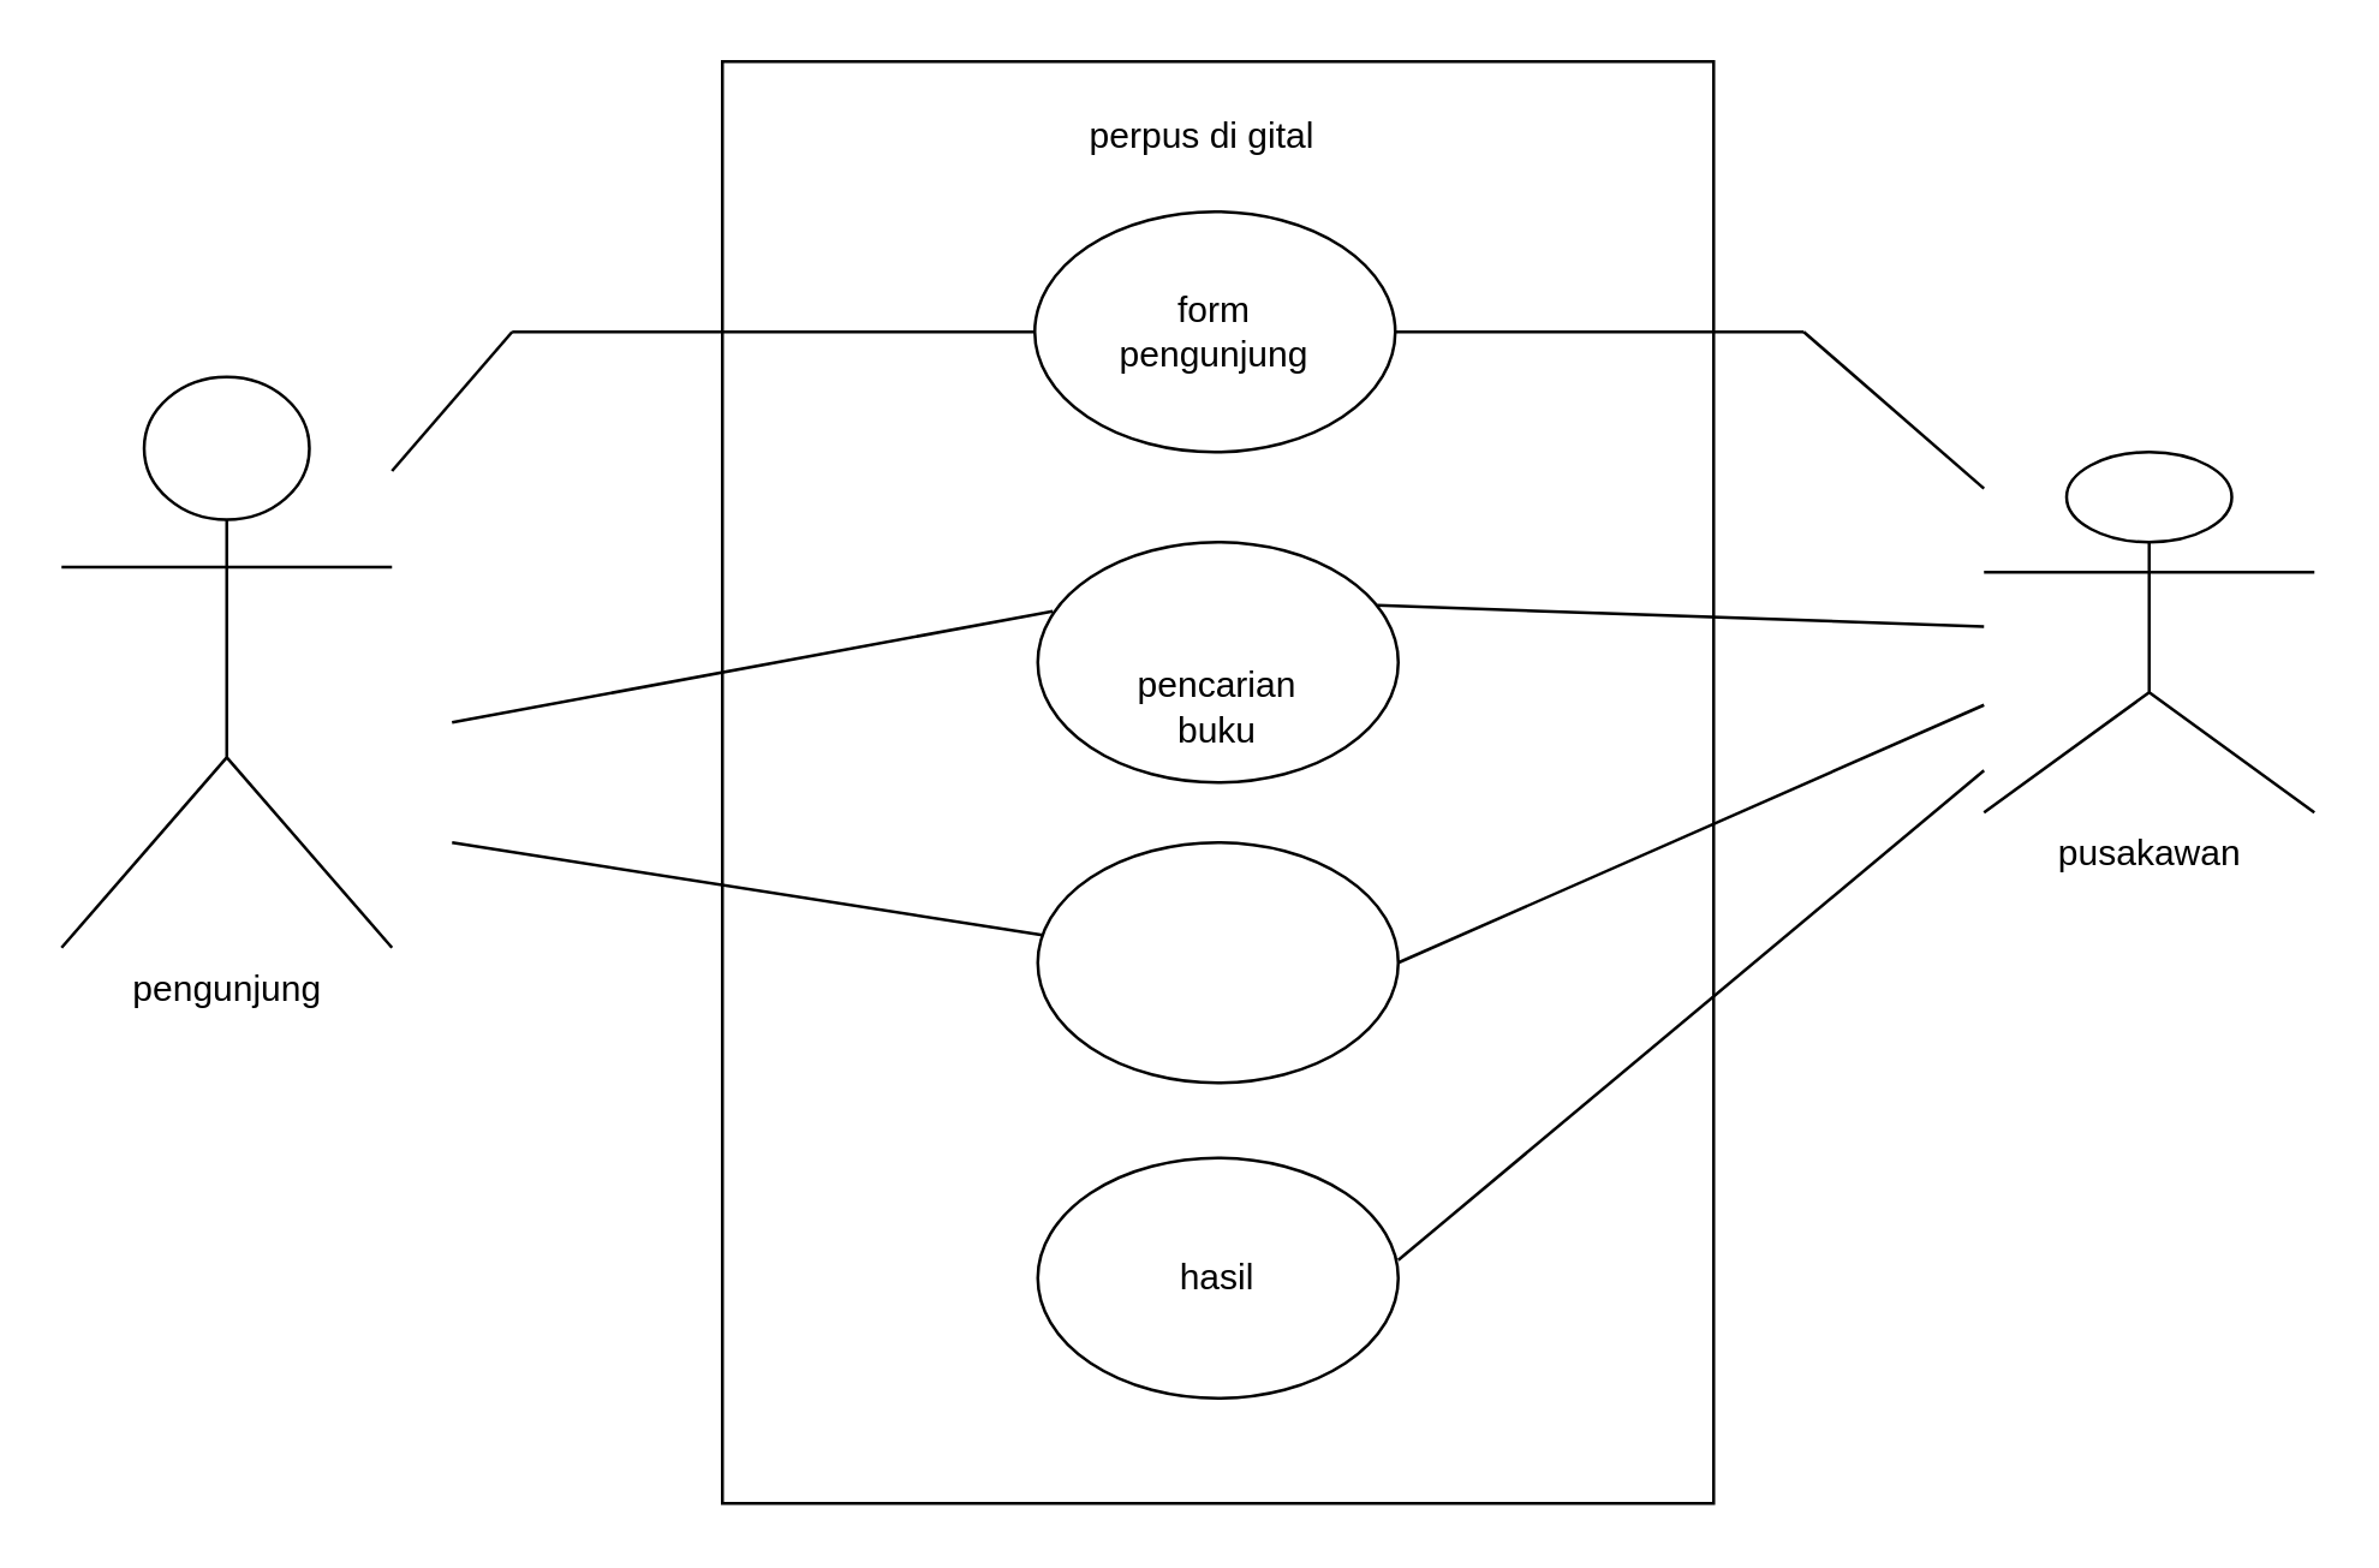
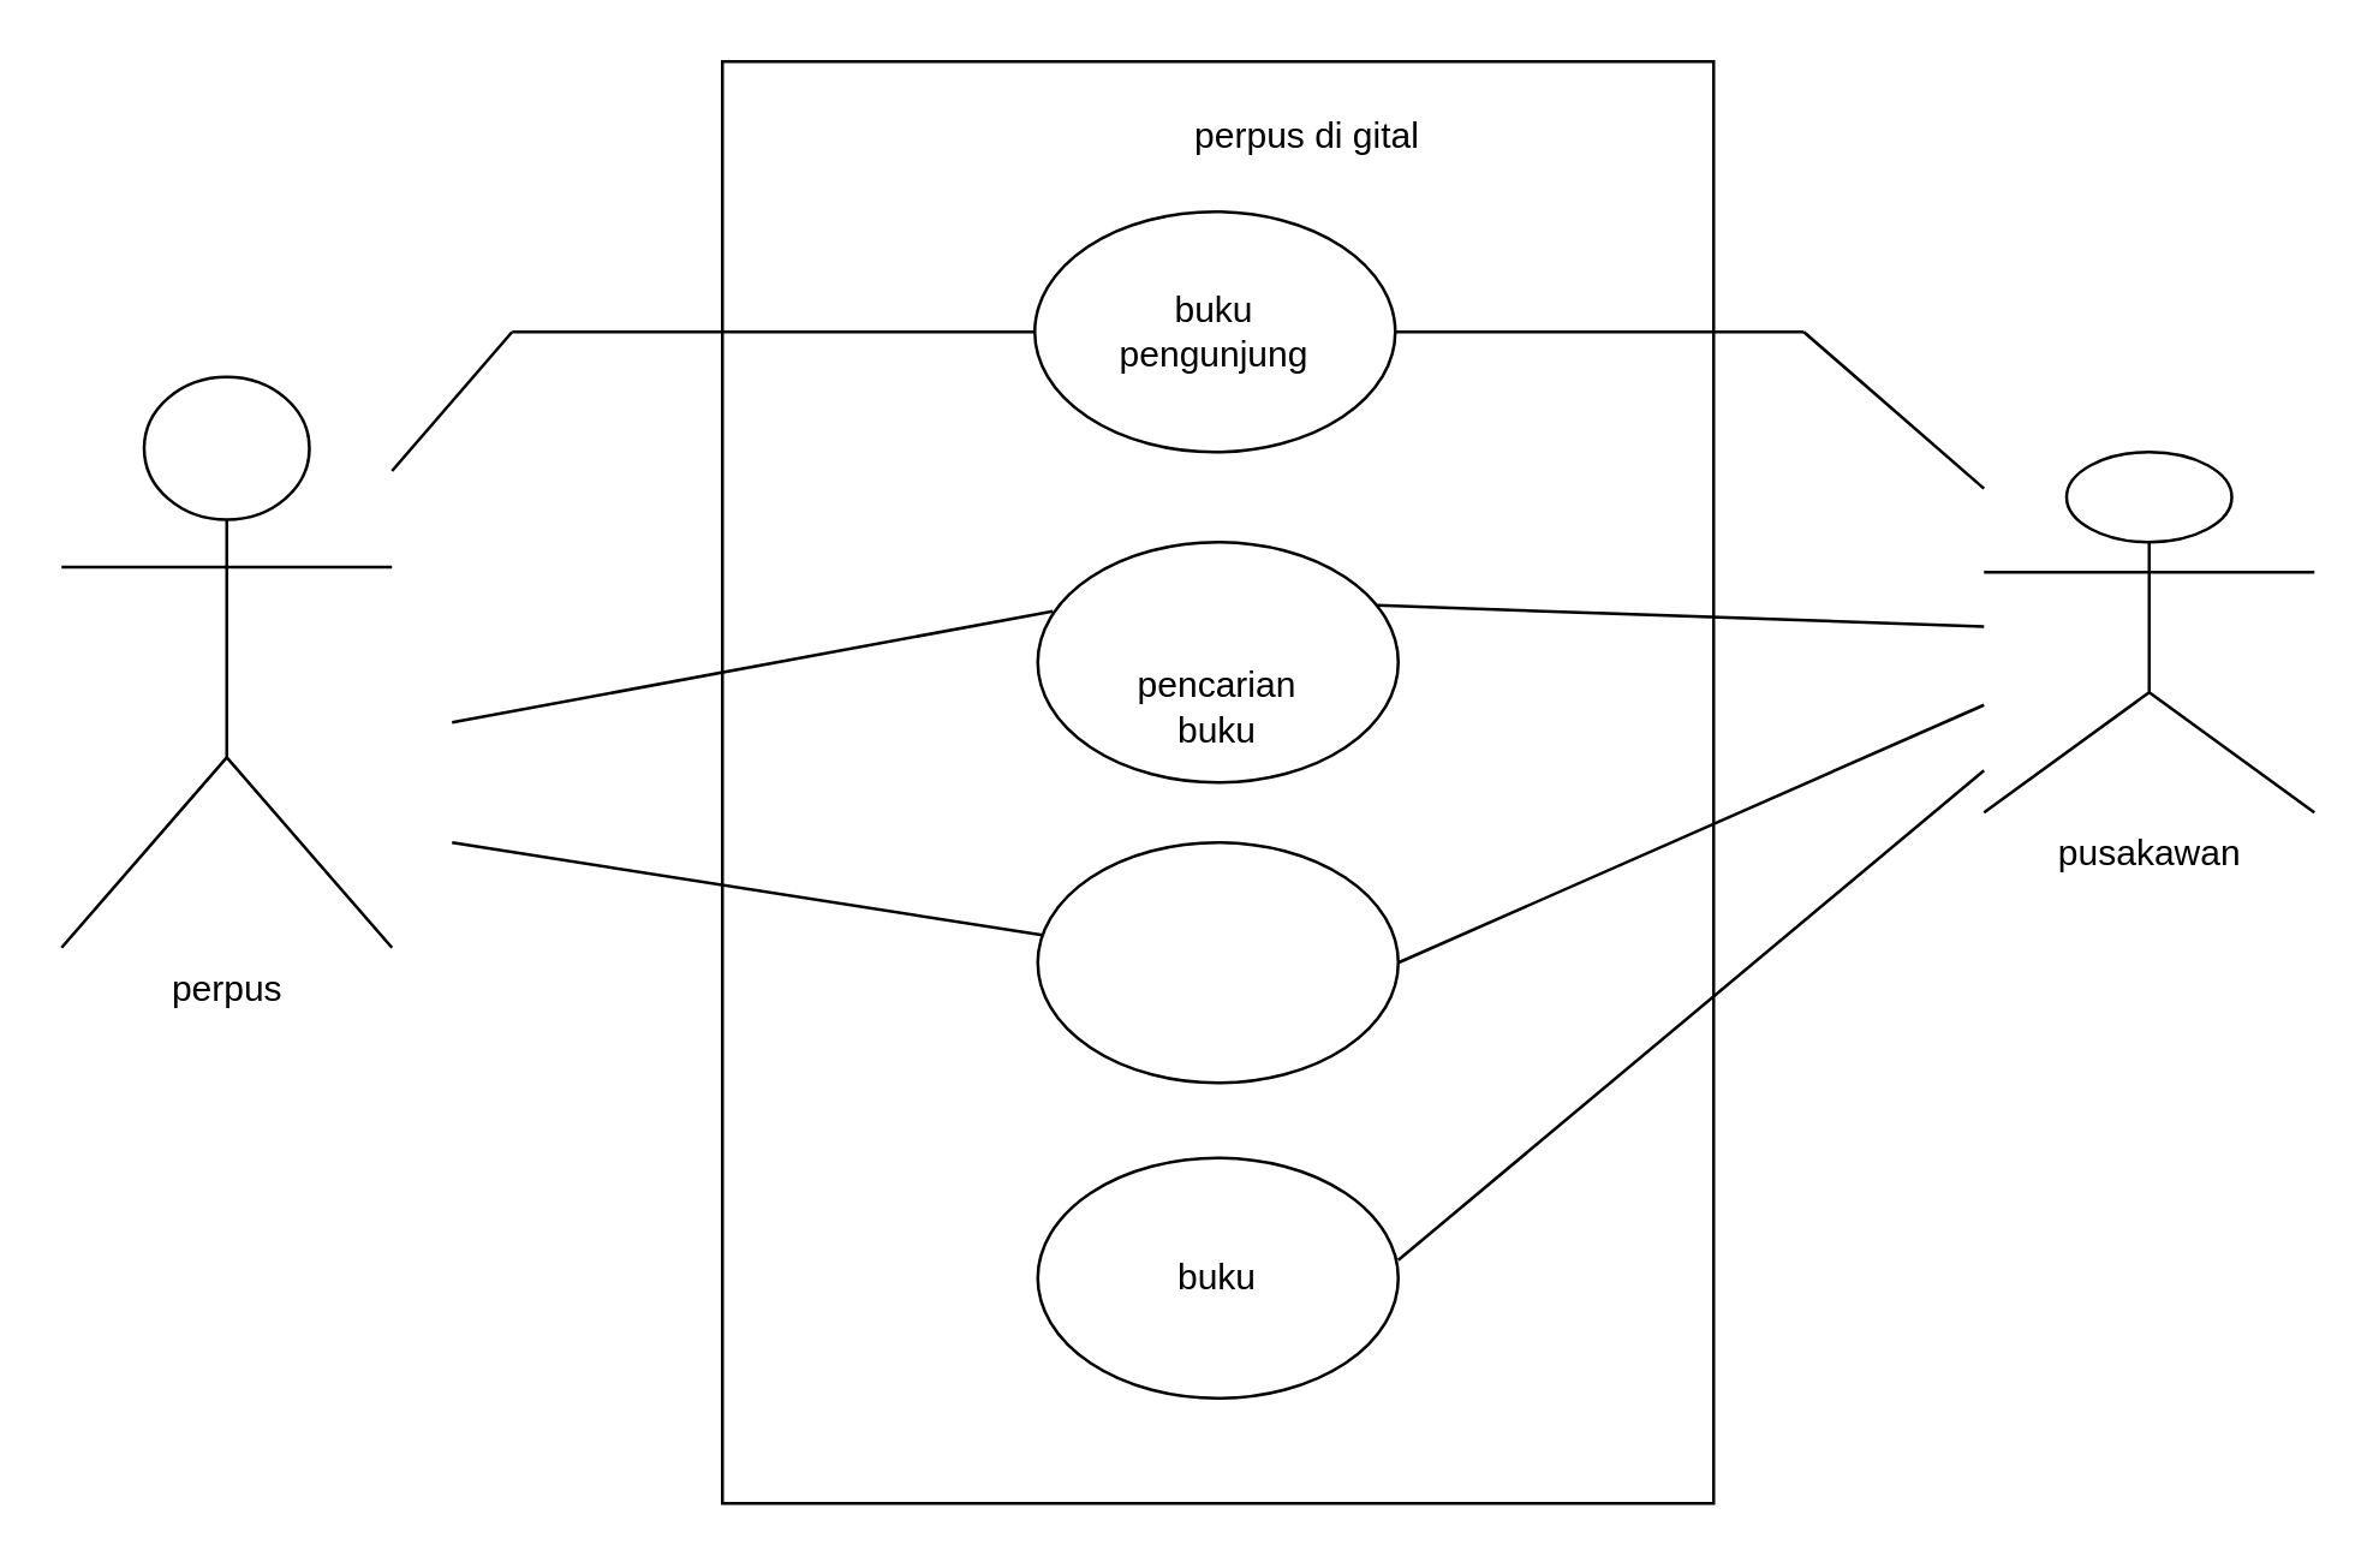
  <mxCell id="0" />
  <mxCell id="1" parent="0" />
  <mxCell id="2" value="" style="rounded=0;whiteSpace=wrap;html=1;" vertex="1" parent="1"><mxGeometry x="240" y="20" width="330" height="480" as="geometry" /></mxCell>
- <mxCell id="3" value="pengunjung" style="shape=umlActor;verticalLabelPosition=bottom;verticalAlign=top;html=1;outlineConnect=0;" vertex="1" parent="1"><mxGeometry x="20" y="125" width="110" height="190" as="geometry" /></mxCell>
- <mxCell id="4" value="perpus di gital" style="text;strokeColor=none;align=center;fillColor=none;html=1;verticalAlign=middle;whiteSpace=wrap;rounded=0;" vertex="1" parent="1"><mxGeometry x="360" y="30" width="80" height="30" as="geometry" /></mxCell>
+ <mxCell id="3" value="perpus" style="shape=umlActor;verticalLabelPosition=bottom;verticalAlign=top;html=1;outlineConnect=0;" vertex="1" parent="1"><mxGeometry x="20" y="125" width="110" height="190" as="geometry" /></mxCell>
+ <mxCell id="4" value="perpus di gital" style="text;strokeColor=none;align=center;fillColor=none;html=1;verticalAlign=middle;whiteSpace=wrap;rounded=0;" vertex="1" parent="1"><mxGeometry x="395" y="30" width="80" height="30" as="geometry" /></mxCell>
  <mxCell id="5" value="" style="ellipse;whiteSpace=wrap;html=1;" vertex="1" parent="1"><mxGeometry x="344" y="70" width="120" height="80" as="geometry" /></mxCell>
  <mxCell id="6" value="" style="ellipse;whiteSpace=wrap;html=1;" vertex="1" parent="1"><mxGeometry x="345" y="180" width="120" height="80" as="geometry" /></mxCell>
- <mxCell id="7" value="form pengunjung" style="text;strokeColor=none;align=center;fillColor=none;html=1;verticalAlign=middle;whiteSpace=wrap;rounded=0;" vertex="1" parent="1"><mxGeometry x="374" y="95" width="60" height="30" as="geometry" /></mxCell>
+ <mxCell id="7" value="buku pengunjung" style="text;strokeColor=none;align=center;fillColor=none;html=1;verticalAlign=middle;whiteSpace=wrap;rounded=0;" vertex="1" parent="1"><mxGeometry x="374" y="95" width="60" height="30" as="geometry" /></mxCell>
  <mxCell id="8" value="pencarian buku" style="text;strokeColor=none;align=center;fillColor=none;html=1;verticalAlign=middle;whiteSpace=wrap;rounded=0;" vertex="1" parent="1"><mxGeometry x="375" y="220" width="60" height="30" as="geometry" /></mxCell>
  <mxCell id="9" value="" style="ellipse;whiteSpace=wrap;html=1;" vertex="1" parent="1"><mxGeometry x="345" y="280" width="120" height="80" as="geometry" /></mxCell>
  <mxCell id="10" value="" style="ellipse;whiteSpace=wrap;html=1;" vertex="1" parent="1"><mxGeometry x="345" y="385" width="120" height="80" as="geometry" /></mxCell>
- <mxCell id="11" value="hasil" style="text;strokeColor=none;align=center;fillColor=none;html=1;verticalAlign=middle;whiteSpace=wrap;rounded=0;" vertex="1" parent="1"><mxGeometry x="375" y="410" width="60" height="30" as="geometry" /></mxCell>
+ <mxCell id="11" value="buku" style="text;strokeColor=none;align=center;fillColor=none;html=1;verticalAlign=middle;whiteSpace=wrap;rounded=0;" vertex="1" parent="1"><mxGeometry x="375" y="410" width="60" height="30" as="geometry" /></mxCell>
  <mxCell id="12" value="pusakawan" style="shape=umlActor;verticalLabelPosition=bottom;verticalAlign=top;html=1;outlineConnect=0;" vertex="1" parent="1"><mxGeometry x="660" y="150" width="110" height="120" as="geometry" /></mxCell>
  <mxCell id="13" value="" style="endArrow=none;html=1;rounded=0;" edge="1" parent="1" source="3"><mxGeometry width="50" height="50" relative="1" as="geometry"><mxPoint x="130" y="120" as="sourcePoint" /><mxPoint x="170" y="110" as="targetPoint" /></mxGeometry></mxCell>
  <mxCell id="14" value="" style="endArrow=none;html=1;rounded=0;entryX=0;entryY=0.5;entryDx=0;entryDy=0;" edge="1" parent="1" target="5"><mxGeometry width="50" height="50" relative="1" as="geometry"><mxPoint x="170" y="110" as="sourcePoint" /><mxPoint x="430" y="210" as="targetPoint" /></mxGeometry></mxCell>
  <mxCell id="15" value="" style="endArrow=none;html=1;rounded=0;" edge="1" parent="1"><mxGeometry width="50" height="50" relative="1" as="geometry"><mxPoint x="150" y="240" as="sourcePoint" /><mxPoint x="350" y="203" as="targetPoint" /></mxGeometry></mxCell>
  <mxCell id="16" value="" style="endArrow=none;html=1;rounded=0;" edge="1" parent="1" source="9"><mxGeometry width="50" height="50" relative="1" as="geometry"><mxPoint x="380" y="260" as="sourcePoint" /><mxPoint x="150" y="280" as="targetPoint" /></mxGeometry></mxCell>
  <mxCell id="17" value="" style="endArrow=none;html=1;rounded=0;" edge="1" parent="1" target="12"><mxGeometry width="50" height="50" relative="1" as="geometry"><mxPoint x="600" y="110" as="sourcePoint" /><mxPoint x="430" y="210" as="targetPoint" /></mxGeometry></mxCell>
  <mxCell id="18" value="" style="endArrow=none;html=1;rounded=0;exitX=1;exitY=0.5;exitDx=0;exitDy=0;" edge="1" parent="1" source="5"><mxGeometry width="50" height="50" relative="1" as="geometry"><mxPoint x="380" y="260" as="sourcePoint" /><mxPoint x="600" y="110" as="targetPoint" /></mxGeometry></mxCell>
  <mxCell id="19" value="" style="endArrow=none;html=1;rounded=0;entryX=0.942;entryY=0.263;entryDx=0;entryDy=0;entryPerimeter=0;" edge="1" parent="1" source="12" target="6"><mxGeometry width="50" height="50" relative="1" as="geometry"><mxPoint x="380" y="260" as="sourcePoint" /><mxPoint x="430" y="210" as="targetPoint" /></mxGeometry></mxCell>
  <mxCell id="20" value="" style="endArrow=none;html=1;rounded=0;entryX=1;entryY=0.5;entryDx=0;entryDy=0;" edge="1" parent="1" source="12" target="9"><mxGeometry width="50" height="50" relative="1" as="geometry"><mxPoint x="650" y="290" as="sourcePoint" /><mxPoint x="470" y="310" as="targetPoint" /></mxGeometry></mxCell>
  <mxCell id="21" value="" style="endArrow=none;html=1;rounded=0;exitX=1;exitY=0.425;exitDx=0;exitDy=0;exitPerimeter=0;" edge="1" parent="1" source="10" target="12"><mxGeometry width="50" height="50" relative="1" as="geometry"><mxPoint x="380" y="260" as="sourcePoint" /><mxPoint x="430" y="210" as="targetPoint" /></mxGeometry></mxCell>
